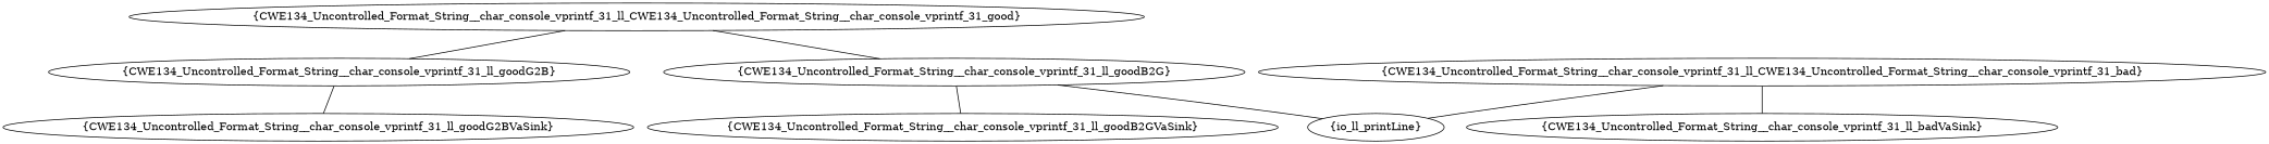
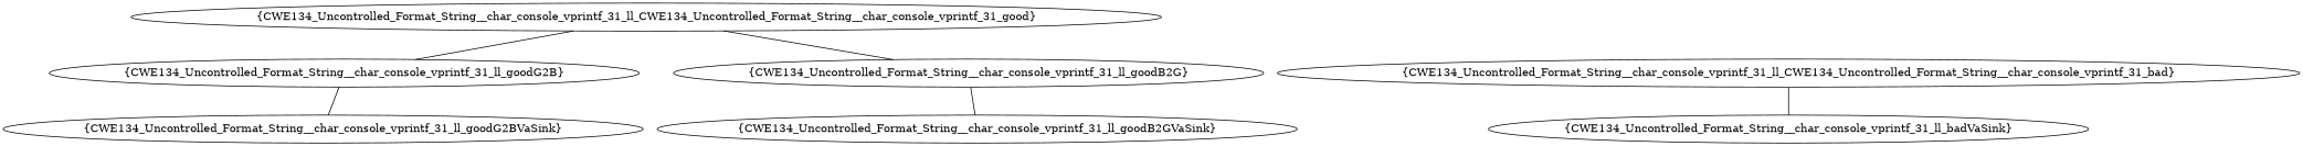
  graph {
    n1 [label="{CWE134_Uncontrolled_Format_String__char_console_vprintf_31_ll_goodG2B}"]
    n2 [label="{CWE134_Uncontrolled_Format_String__char_console_vprintf_31_ll_goodG2BVaSink}"]
    n3 [label="{CWE134_Uncontrolled_Format_String__char_console_vprintf_31_ll_CWE134_Uncontrolled_Format_String__char_console_vprintf_31_good}"]
    n4 [label="{CWE134_Uncontrolled_Format_String__char_console_vprintf_31_ll_goodB2G}"]
-   n5 [label="{io_ll_printLine}"]
    n6 [label="{CWE134_Uncontrolled_Format_String__char_console_vprintf_31_ll_goodB2GVaSink}"]
    n7 [label="{CWE134_Uncontrolled_Format_String__char_console_vprintf_31_ll_CWE134_Uncontrolled_Format_String__char_console_vprintf_31_bad}"]
    n8 [label="{CWE134_Uncontrolled_Format_String__char_console_vprintf_31_ll_badVaSink}"]
    n1 -- n2
    n3 -- n1
    n3 -- n4
-   n4 -- n5
    n4 -- n6
-   n7 -- n5
    n7 -- n8
  }
